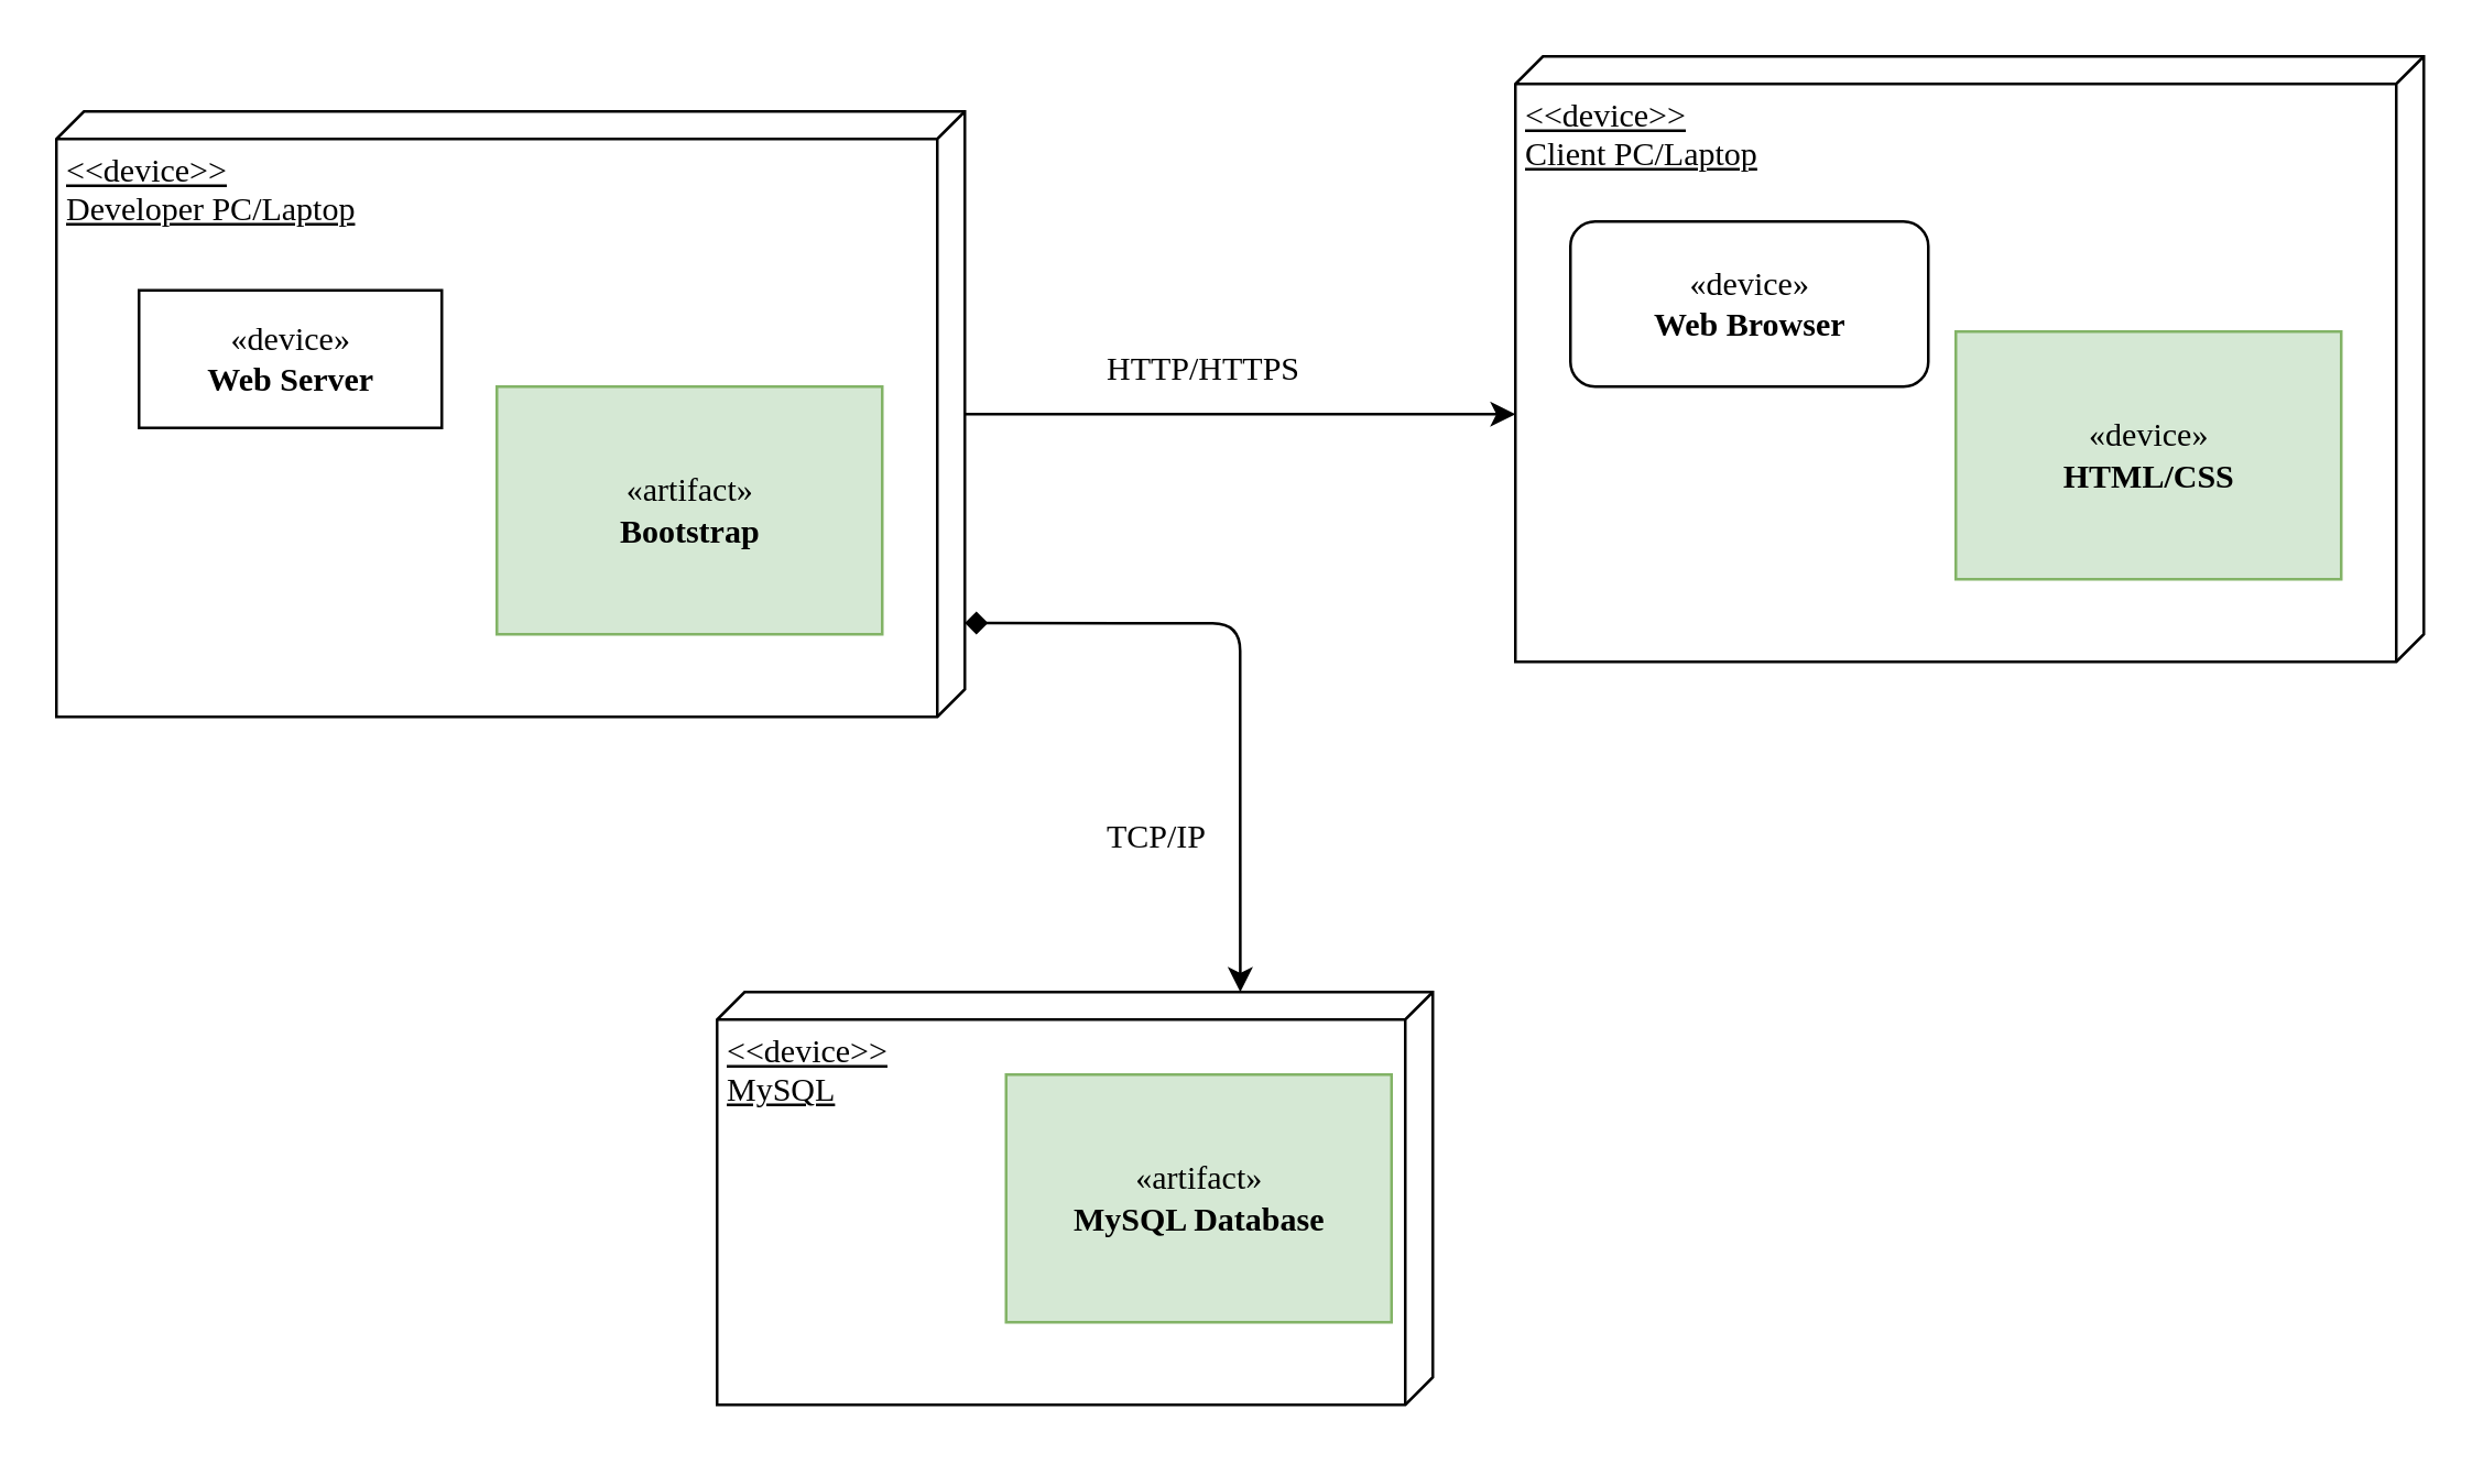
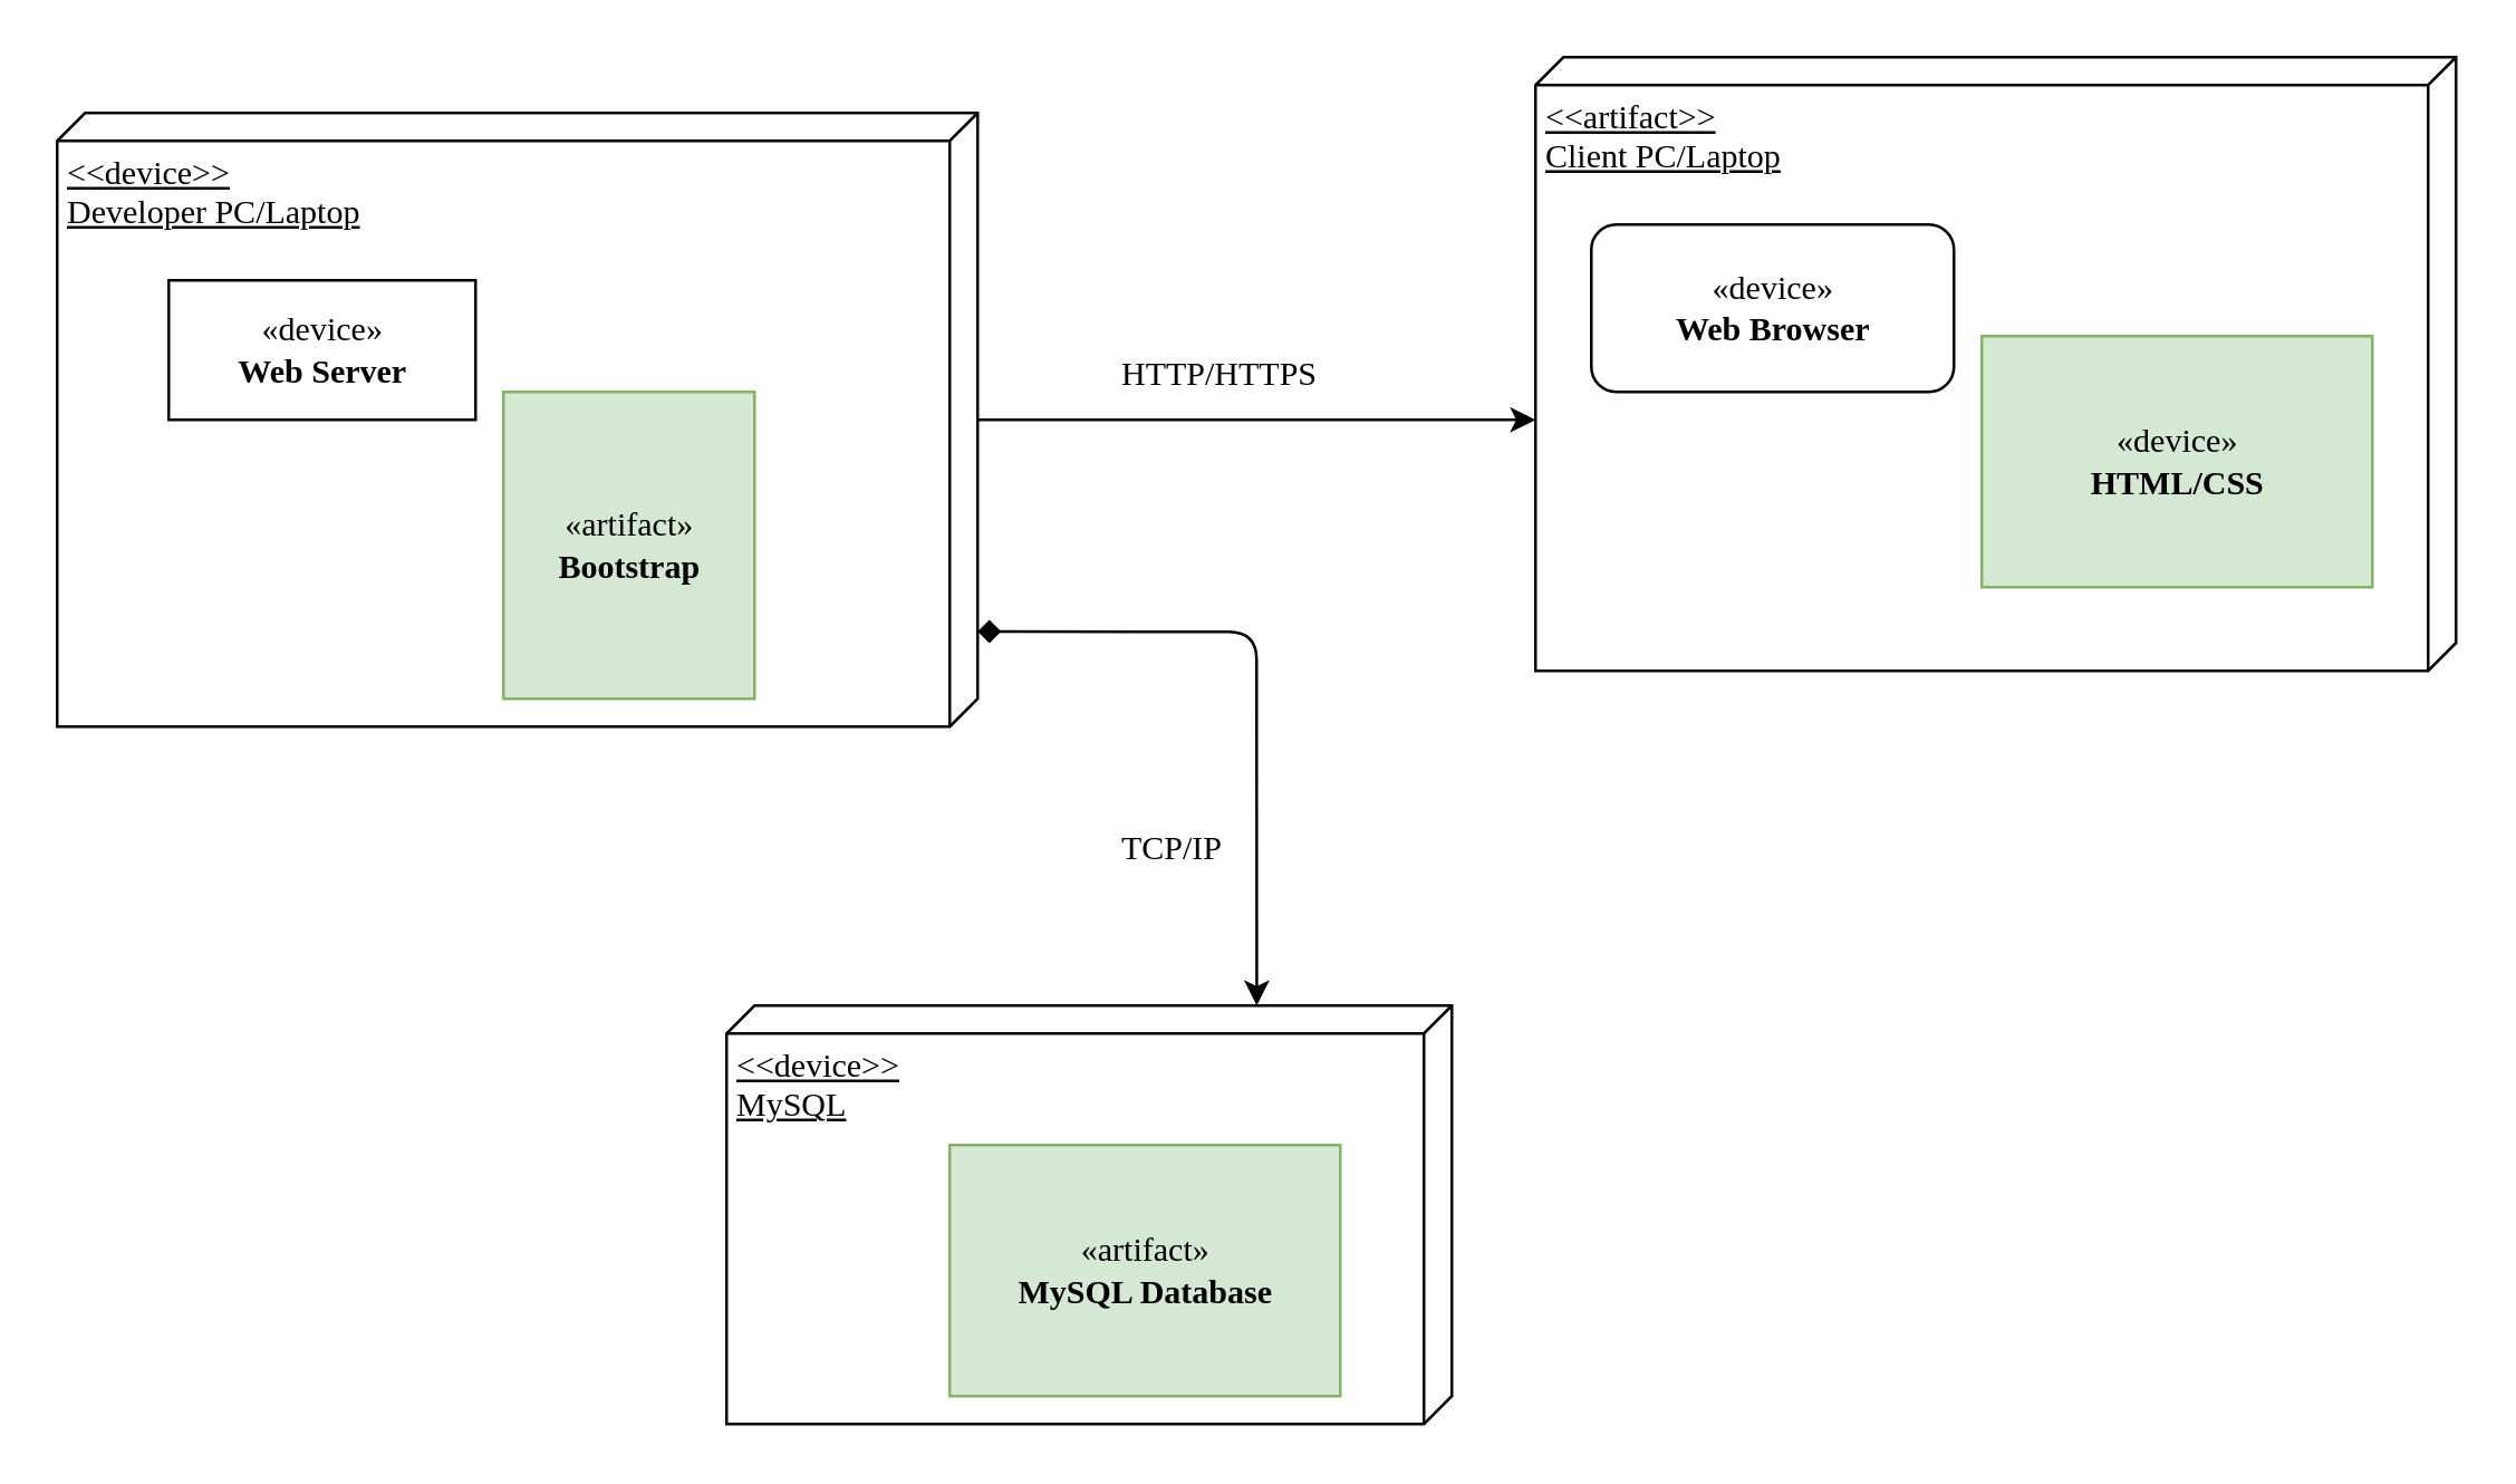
  <mxCell id="0" />
  <mxCell id="1" parent="0" />
  <mxCell id="2" value="&amp;lt;&amp;lt;device&amp;gt;&amp;gt;&lt;br&gt;Developer PC/Laptop" style="verticalAlign=top;align=left;spacingTop=8;spacingLeft=2;spacingRight=12;shape=cube;size=10;direction=south;fontStyle=4;html=1;rounded=0;shadow=0;comic=0;labelBackgroundColor=none;strokeWidth=1;fontFamily=Verdana;fontSize=12" parent="1" vertex="1"><mxGeometry x="20" y="40" width="330" height="220" as="geometry" /></mxCell>
- <mxCell id="3" value="&amp;lt;&amp;lt;device&amp;gt;&amp;gt;&lt;br&gt;Client PC/Laptop" style="verticalAlign=top;align=left;spacingTop=8;spacingLeft=2;spacingRight=12;shape=cube;size=10;direction=south;fontStyle=4;html=1;rounded=0;shadow=0;comic=0;labelBackgroundColor=none;strokeWidth=1;fontFamily=Verdana;fontSize=12" parent="1" vertex="1"><mxGeometry x="550" y="20" width="330" height="220" as="geometry" /></mxCell>
+ <mxCell id="3" value="&amp;lt;&amp;lt;artifact&amp;gt;&amp;gt;&lt;br&gt;Client PC/Laptop" style="verticalAlign=top;align=left;spacingTop=8;spacingLeft=2;spacingRight=12;shape=cube;size=10;direction=south;fontStyle=4;html=1;rounded=0;shadow=0;comic=0;labelBackgroundColor=none;strokeWidth=1;fontFamily=Verdana;fontSize=12" parent="1" vertex="1"><mxGeometry x="550" y="20" width="330" height="220" as="geometry" /></mxCell>
  <mxCell id="4" value="&amp;lt;&amp;lt;device&amp;gt;&amp;gt;&lt;br&gt;MySQL" style="verticalAlign=top;align=left;spacingTop=8;spacingLeft=2;spacingRight=12;shape=cube;size=10;direction=south;fontStyle=4;html=1;rounded=0;shadow=0;comic=0;labelBackgroundColor=none;strokeWidth=1;fontFamily=Verdana;fontSize=12" parent="1" vertex="1"><mxGeometry x="260" y="360" width="260" height="150" as="geometry" /></mxCell>
- <mxCell id="5" value="«device»&lt;br&gt;&lt;b&gt;Web Server&lt;/b&gt;" style="html=1;rounded=0;shadow=0;comic=0;labelBackgroundColor=none;strokeWidth=1;fontFamily=Verdana;fontSize=12;align=center;" parent="1" vertex="1"><mxGeometry x="50" y="105" width="110" height="50" as="geometry" /></mxCell>
+ <mxCell id="5" value="«device»&lt;br&gt;&lt;b&gt;Web Server&lt;/b&gt;" style="html=1;rounded=0;shadow=0;comic=0;labelBackgroundColor=none;strokeWidth=1;fontFamily=Verdana;fontSize=12;align=center;" parent="1" vertex="1"><mxGeometry x="60" y="100" width="110" height="50" as="geometry" /></mxCell>
  <mxCell id="6" value="«device»&lt;br&gt;&lt;b&gt;Web Browser&lt;/b&gt;" style="html=1;shadow=0;comic=0;labelBackgroundColor=none;strokeWidth=1;fontFamily=Verdana;fontSize=12;align=center;rounded=1;" parent="1" vertex="1"><mxGeometry x="570" y="80" width="130" height="60" as="geometry" /></mxCell>
- <mxCell id="7" value="«artifact»&lt;br&gt;&lt;b&gt;Bootstrap&lt;/b&gt;" style="html=1;rounded=0;shadow=0;comic=0;labelBackgroundColor=none;strokeWidth=1;fontFamily=Verdana;fontSize=12;align=center;fillColor=#d5e8d4;strokeColor=#82b366;" vertex="1" parent="1"><mxGeometry x="180" y="140" width="140" height="90" as="geometry" /></mxCell>
+ <mxCell id="7" value="«artifact»&lt;br&gt;&lt;b&gt;Bootstrap&lt;/b&gt;" style="html=1;rounded=0;shadow=0;comic=0;labelBackgroundColor=none;strokeWidth=1;fontFamily=Verdana;fontSize=12;align=center;fillColor=#d5e8d4;strokeColor=#82b366;" vertex="1" parent="1"><mxGeometry x="180" y="140" width="90" height="110" as="geometry" /></mxCell>
  <mxCell id="8" value="«device»&lt;br&gt;&lt;b&gt;HTML/CSS&lt;/b&gt;" style="html=1;rounded=0;shadow=0;comic=0;labelBackgroundColor=none;strokeWidth=1;fontFamily=Verdana;fontSize=12;align=center;fillColor=#d5e8d4;strokeColor=#82b366;" vertex="1" parent="1"><mxGeometry x="710" y="120" width="140" height="90" as="geometry" /></mxCell>
- <mxCell id="9" value="«artifact»&lt;br&gt;&lt;b&gt;MySQL Database&lt;/b&gt;" style="html=1;rounded=0;shadow=0;comic=0;labelBackgroundColor=none;strokeWidth=1;fontFamily=Verdana;fontSize=12;align=center;fillColor=#d5e8d4;strokeColor=#82b366;" vertex="1" parent="1"><mxGeometry x="365" y="390" width="140" height="90" as="geometry" /></mxCell>
+ <mxCell id="9" value="«artifact»&lt;br&gt;&lt;b&gt;MySQL Database&lt;/b&gt;" style="html=1;rounded=0;shadow=0;comic=0;labelBackgroundColor=none;strokeWidth=1;fontFamily=Verdana;fontSize=12;align=center;fillColor=#d5e8d4;strokeColor=#82b366;" vertex="1" parent="1"><mxGeometry x="340" y="410" width="140" height="90" as="geometry" /></mxCell>
  <mxCell id="10" value="" style="endArrow=diamond;startArrow=classic;html=1;entryX=0.845;entryY=0;entryDx=0;entryDy=0;entryPerimeter=0;exitX=0;exitY=0.269;exitDx=0;exitDy=0;exitPerimeter=0;" edge="1" parent="1" source="4" target="2"><mxGeometry width="50" height="50" relative="1" as="geometry"><mxPoint x="410" y="350" as="sourcePoint" /><mxPoint x="460" y="300" as="targetPoint" /><Array as="points"><mxPoint x="450" y="226" /></Array></mxGeometry></mxCell>
  <mxCell id="11" value="" style="endArrow=classic;html=1;entryX=0.591;entryY=1;entryDx=0;entryDy=0;entryPerimeter=0;" edge="1" parent="1" target="3"><mxGeometry width="50" height="50" relative="1" as="geometry"><mxPoint x="350" y="150" as="sourcePoint" /><mxPoint x="400" y="100" as="targetPoint" /></mxGeometry></mxCell>
  <mxCell id="12" value="&lt;span style=&quot;font-family: &amp;#34;verdana&amp;#34;&quot;&gt;HTTP/HTTPS&lt;/span&gt;" style="text;whiteSpace=wrap;html=1;" vertex="1" parent="1"><mxGeometry x="400" y="120" width="100" height="30" as="geometry" /></mxCell>
  <mxCell id="13" value="&lt;span style=&quot;font-family: &amp;#34;verdana&amp;#34;&quot;&gt;TCP/IP&lt;/span&gt;" style="text;whiteSpace=wrap;html=1;" vertex="1" parent="1"><mxGeometry x="400" y="290" width="60" height="30" as="geometry" /></mxCell>
